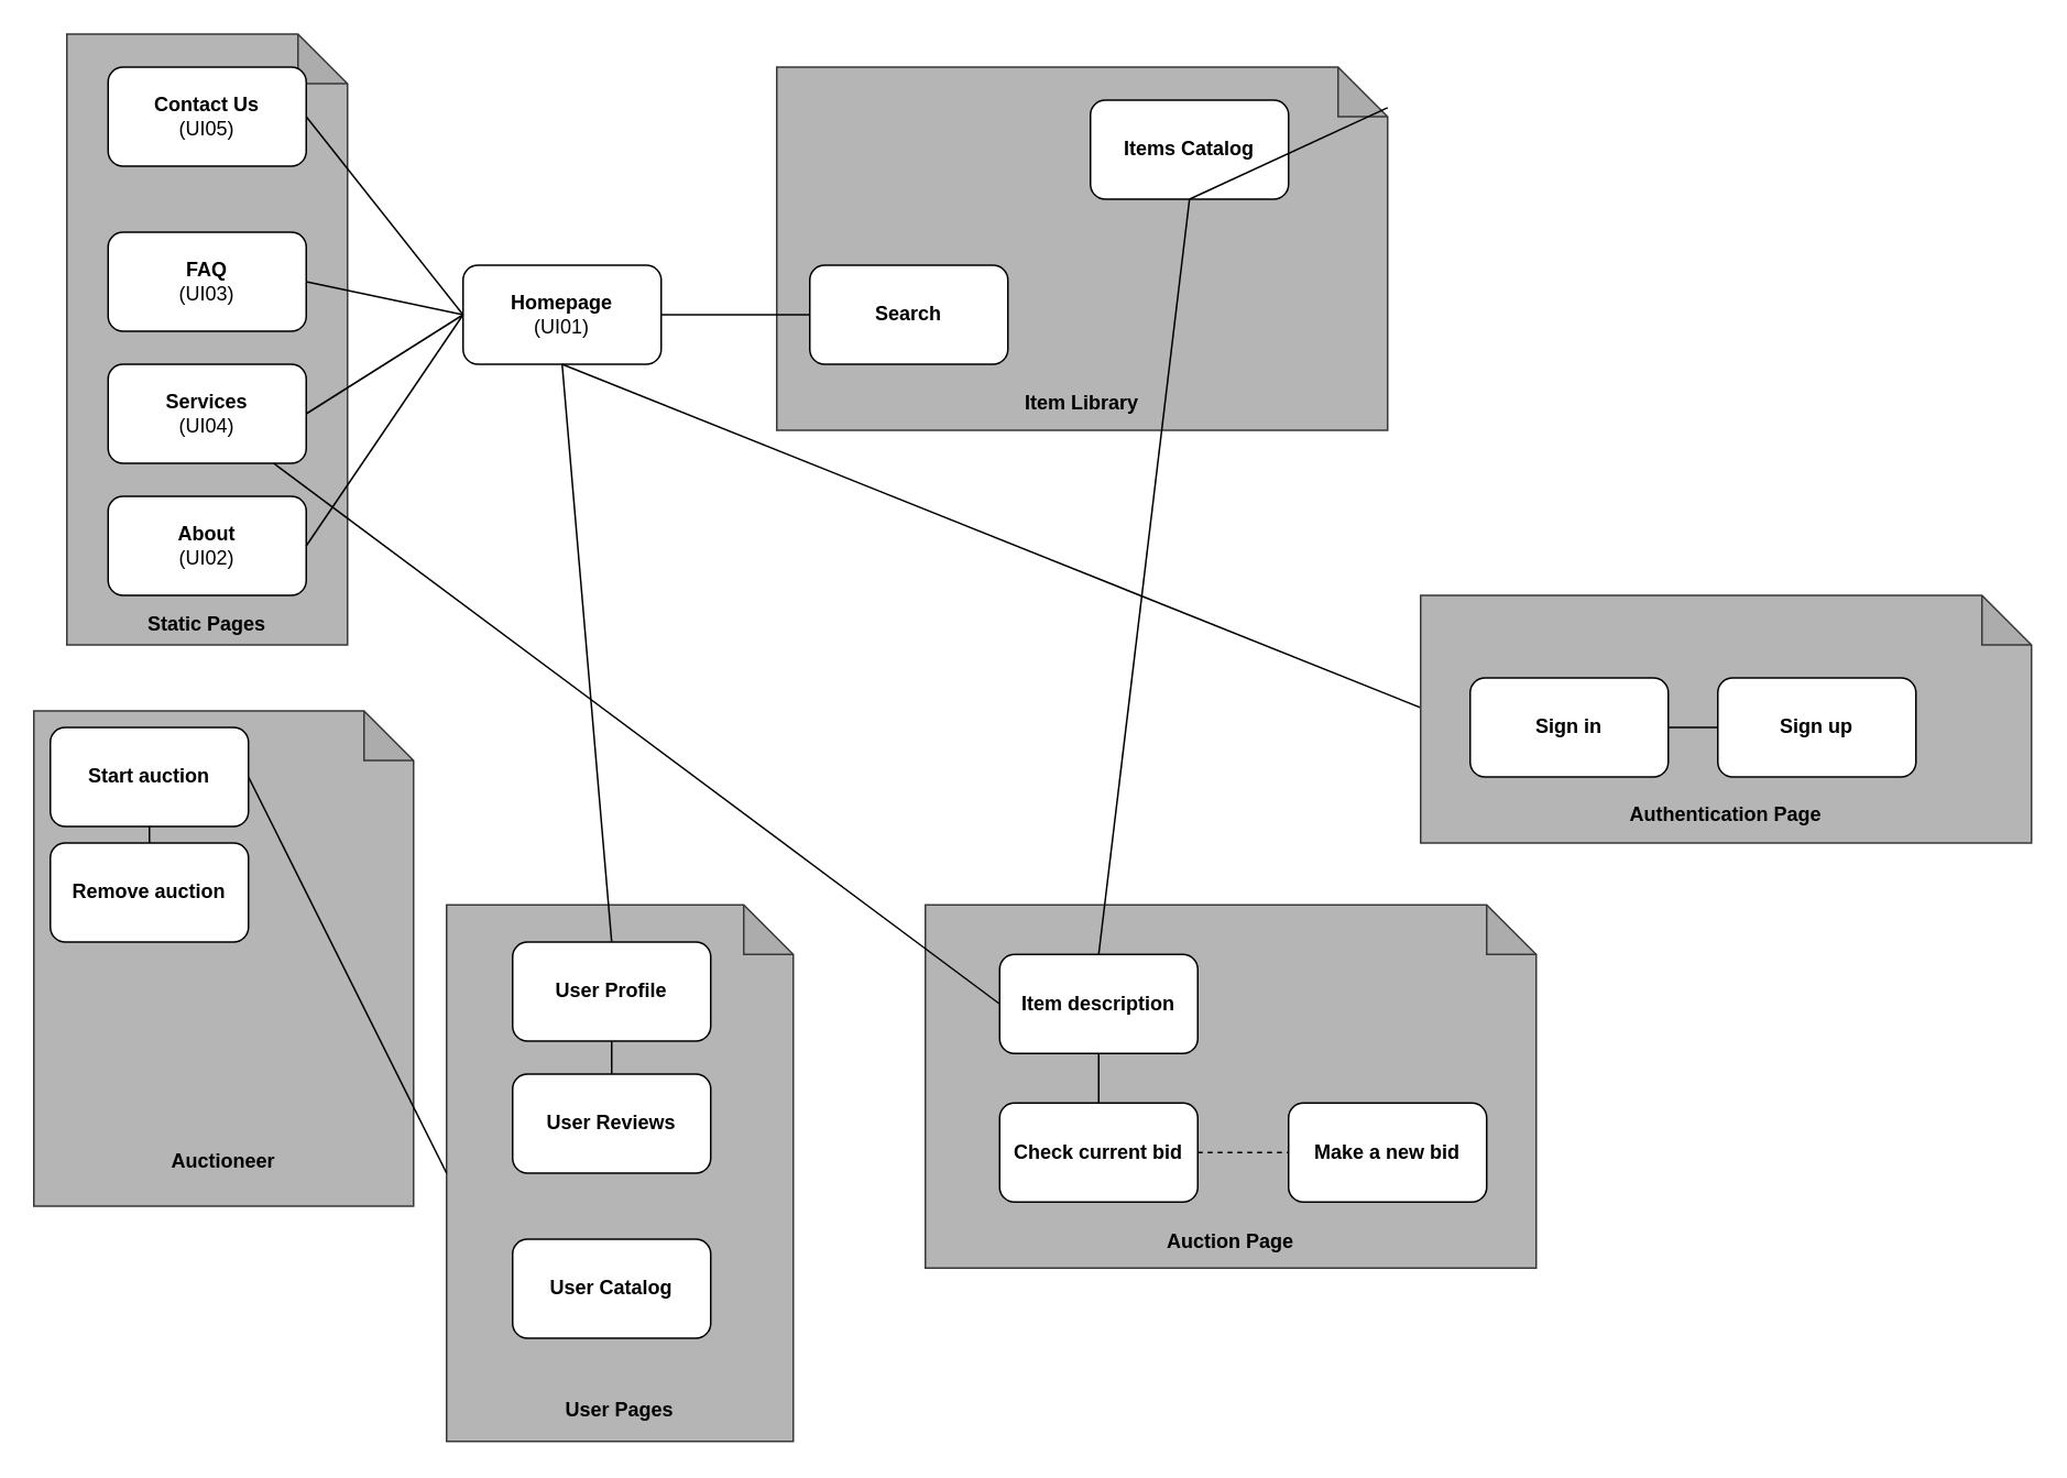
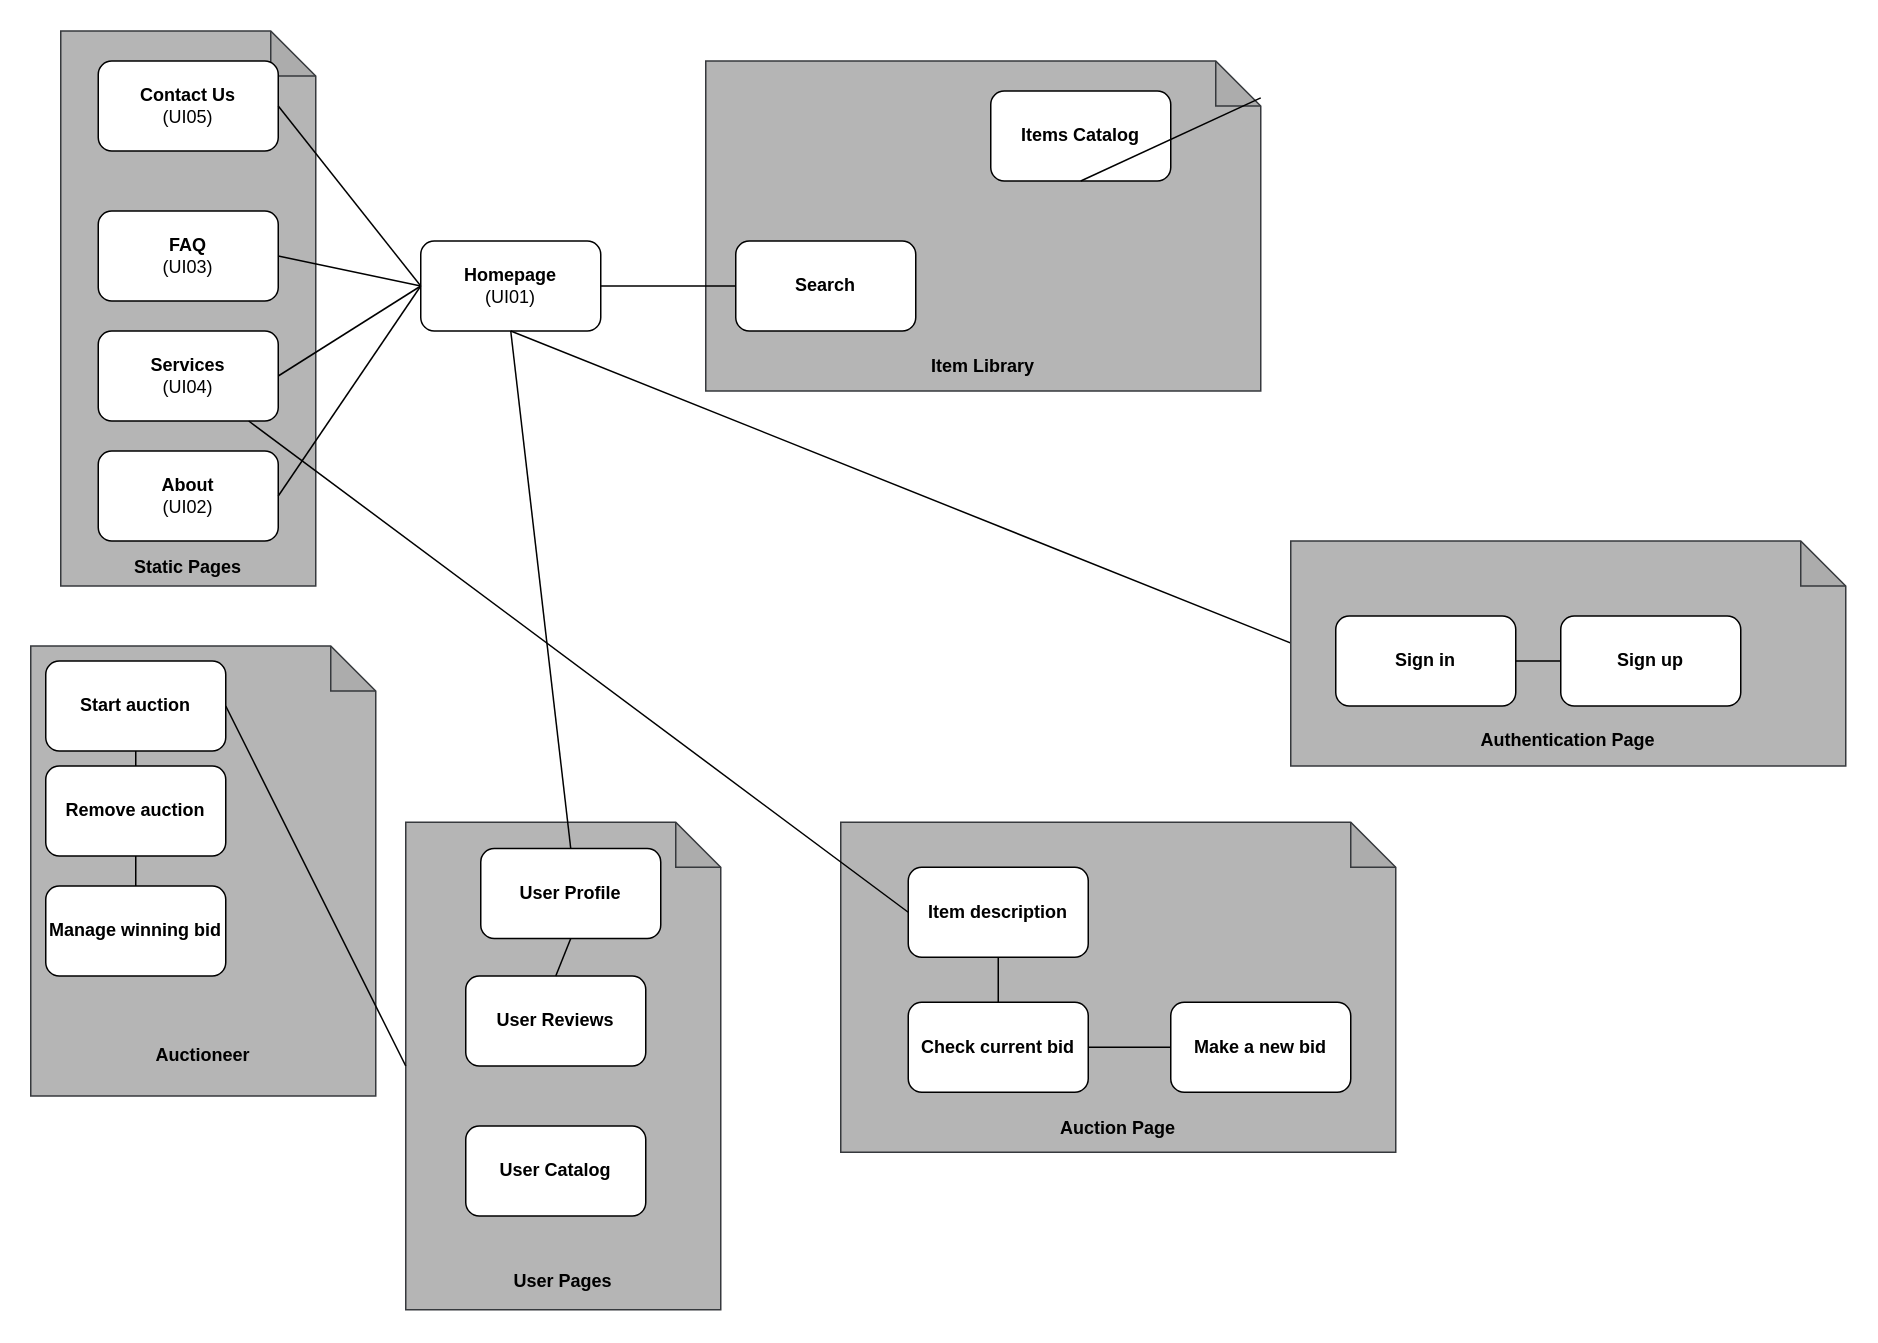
  <mxCell id="0" />
  <mxCell id="1" parent="0" />
  <mxCell id="2" value="&lt;b&gt;&lt;br&gt;&lt;br&gt;&lt;br&gt;&lt;br&gt;&lt;br&gt;&lt;br&gt;&lt;br&gt;&lt;br&gt;&lt;br&gt;&lt;br&gt;&lt;br&gt;&lt;br&gt;&lt;br&gt;&lt;br&gt;&lt;br&gt;&lt;br&gt;&lt;br&gt;&lt;br&gt;&lt;br&gt;&lt;br&gt;&lt;br&gt;&lt;br&gt;&lt;br&gt;&lt;br&gt;Static Pages&lt;/b&gt;" style="shape=note;whiteSpace=wrap;html=1;backgroundOutline=1;darkOpacity=0.05;fillColor=#B5B5B5;strokeColor=#36393d;" parent="1" vertex="1"><mxGeometry x="40" y="20" width="170" height="370" as="geometry" /></mxCell>
  <mxCell id="3" value="&lt;b&gt;Contact Us&lt;/b&gt;&lt;br&gt;(UI05)" style="rounded=1;whiteSpace=wrap;html=1;fillColor=#FFFFFF;" parent="1" vertex="1"><mxGeometry x="65" y="40" width="120" height="60" as="geometry" /></mxCell>
  <mxCell id="4" value="&lt;b&gt;FAQ&lt;/b&gt;&lt;br&gt;(UI03)&lt;b&gt;&lt;br&gt;&lt;/b&gt;" style="rounded=1;whiteSpace=wrap;html=1;fillColor=#FFFFFF;" parent="1" vertex="1"><mxGeometry x="65" y="140" width="120" height="60" as="geometry" /></mxCell>
  <mxCell id="5" value="&lt;b&gt;Services&lt;/b&gt;&lt;br&gt;(UI04)" style="rounded=1;whiteSpace=wrap;html=1;fillColor=#FFFFFF;" parent="1" vertex="1"><mxGeometry x="65" y="220" width="120" height="60" as="geometry" /></mxCell>
  <mxCell id="6" value="&lt;b&gt;About&lt;/b&gt;&lt;br&gt;(UI02)" style="rounded=1;whiteSpace=wrap;html=1;fillColor=#FFFFFF;" parent="1" vertex="1"><mxGeometry x="65" y="300" width="120" height="60" as="geometry" /></mxCell>
  <mxCell id="7" value="&lt;b&gt;Homepage&lt;/b&gt;&lt;br&gt;(UI01)" style="rounded=1;whiteSpace=wrap;html=1;fillColor=#FFFFFF;" parent="1" vertex="1"><mxGeometry x="280" y="160" width="120" height="60" as="geometry" /></mxCell>
  <mxCell id="8" value="&lt;b&gt;&lt;br&gt;&lt;br&gt;&lt;br&gt;&lt;br&gt;&lt;br&gt;&lt;br&gt;&lt;br&gt;&lt;br&gt;&lt;br&gt;&lt;br&gt;&lt;br&gt;&lt;br&gt;&lt;br&gt;&lt;br&gt;&lt;br&gt;&lt;br&gt;&lt;br&gt;&lt;br&gt;&lt;br&gt;&lt;br&gt;User Pages&lt;br&gt;&lt;/b&gt;" style="shape=note;whiteSpace=wrap;html=1;backgroundOutline=1;darkOpacity=0.05;fillColor=#B5B5B5;strokeColor=#36393d;" parent="1" vertex="1"><mxGeometry x="270" y="547.5" width="210" height="325" as="geometry" /></mxCell>
  <mxCell id="9" value="&lt;b&gt;&lt;br&gt;&lt;br&gt;&lt;br&gt;&lt;br&gt;&lt;br&gt;&lt;br&gt;&lt;br&gt;&lt;br&gt;&lt;br&gt;&lt;br&gt;&lt;br&gt;&lt;br&gt;&lt;br&gt;Item Library&lt;br&gt;&lt;/b&gt;" style="shape=note;whiteSpace=wrap;html=1;backgroundOutline=1;darkOpacity=0.05;fillColor=#B5B5B5;strokeColor=#36393d;" parent="1" vertex="1"><mxGeometry x="470" y="40" width="370" height="220" as="geometry" /></mxCell>
  <mxCell id="10" value="&lt;b&gt;Items Catalog&lt;/b&gt;" style="rounded=1;whiteSpace=wrap;html=1;fillColor=#FFFFFF;" parent="1" vertex="1"><mxGeometry x="660" y="60" width="120" height="60" as="geometry" /></mxCell>
  <mxCell id="11" value="&lt;b&gt;Search&lt;/b&gt;" style="rounded=1;whiteSpace=wrap;html=1;fillColor=#FFFFFF;" parent="1" vertex="1"><mxGeometry x="490" y="160" width="120" height="60" as="geometry" /></mxCell>
- <mxCell id="12" value="&lt;b&gt;User Profile&lt;/b&gt;" style="rounded=1;whiteSpace=wrap;html=1;fillColor=#FFFFFF;" parent="1" vertex="1"><mxGeometry x="310" y="570" width="120" height="60" as="geometry" /></mxCell>
+ <mxCell id="12" value="&lt;b&gt;User Profile&lt;/b&gt;" style="rounded=1;whiteSpace=wrap;html=1;fillColor=#FFFFFF;" parent="1" vertex="1"><mxGeometry x="320" y="565" width="120" height="60" as="geometry" /></mxCell>
  <mxCell id="13" value="&lt;b&gt;User Reviews&lt;/b&gt;" style="rounded=1;whiteSpace=wrap;html=1;fillColor=#FFFFFF;" parent="1" vertex="1"><mxGeometry x="310" y="650" width="120" height="60" as="geometry" /></mxCell>
  <mxCell id="14" value="&lt;b&gt;User Catalog&lt;/b&gt;" style="rounded=1;whiteSpace=wrap;html=1;fillColor=#FFFFFF;" parent="1" vertex="1"><mxGeometry x="310" y="750" width="120" height="60" as="geometry" /></mxCell>
  <mxCell id="15" value="" style="endArrow=none;html=1;rounded=1;strokeColor=default;exitX=1;exitY=0.5;exitDx=0;exitDy=0;" parent="1" source="3" edge="1"><mxGeometry width="50" height="50" relative="1" as="geometry"><mxPoint x="230" y="240" as="sourcePoint" /><mxPoint x="280" y="190" as="targetPoint" /></mxGeometry></mxCell>
  <mxCell id="16" value="" style="endArrow=none;html=1;rounded=1;strokeColor=default;exitX=1;exitY=0.5;exitDx=0;exitDy=0;" parent="1" source="4" edge="1"><mxGeometry width="50" height="50" relative="1" as="geometry"><mxPoint x="195" y="100" as="sourcePoint" /><mxPoint x="280" y="190" as="targetPoint" /></mxGeometry></mxCell>
  <mxCell id="17" value="" style="endArrow=none;html=1;rounded=1;strokeColor=default;exitX=1;exitY=0.5;exitDx=0;exitDy=0;entryX=0;entryY=0.5;entryDx=0;entryDy=0;" parent="1" source="5" target="7" edge="1"><mxGeometry width="50" height="50" relative="1" as="geometry"><mxPoint x="195" y="180" as="sourcePoint" /><mxPoint x="290" y="200" as="targetPoint" /></mxGeometry></mxCell>
  <mxCell id="18" value="" style="endArrow=none;html=1;rounded=1;strokeColor=default;exitX=1;exitY=0.5;exitDx=0;exitDy=0;entryX=0;entryY=0.5;entryDx=0;entryDy=0;" parent="1" source="6" target="7" edge="1"><mxGeometry width="50" height="50" relative="1" as="geometry"><mxPoint x="205" y="190" as="sourcePoint" /><mxPoint x="300" y="210" as="targetPoint" /></mxGeometry></mxCell>
  <mxCell id="19" value="" style="endArrow=none;html=1;rounded=1;strokeColor=default;exitX=0.5;exitY=1;exitDx=0;exitDy=0;" parent="1" source="10" target="9" edge="1"><mxGeometry width="50" height="50" relative="1" as="geometry"><mxPoint x="370" y="60" as="sourcePoint" /><mxPoint x="465" y="160" as="targetPoint" /></mxGeometry></mxCell>
  <mxCell id="20" value="" style="endArrow=none;html=1;rounded=1;strokeColor=default;exitX=0;exitY=0.5;exitDx=0;exitDy=0;entryX=1;entryY=0.5;entryDx=0;entryDy=0;" parent="1" source="11" target="7" edge="1"><mxGeometry width="50" height="50" relative="1" as="geometry"><mxPoint x="500" y="100" as="sourcePoint" /><mxPoint x="410" y="200" as="targetPoint" /></mxGeometry></mxCell>
  <mxCell id="21" value="" style="endArrow=none;html=1;rounded=1;strokeColor=default;exitX=0.5;exitY=0;exitDx=0;exitDy=0;entryX=0.5;entryY=1;entryDx=0;entryDy=0;" parent="1" source="12" target="7" edge="1"><mxGeometry width="50" height="50" relative="1" as="geometry"><mxPoint x="687" y="110" as="sourcePoint" /><mxPoint x="630" y="110" as="targetPoint" /></mxGeometry></mxCell>
  <mxCell id="22" value="" style="endArrow=none;html=1;rounded=1;strokeColor=default;exitX=0.5;exitY=0;exitDx=0;exitDy=0;entryX=0.5;entryY=1;entryDx=0;entryDy=0;" parent="1" source="13" target="12" edge="1"><mxGeometry width="50" height="50" relative="1" as="geometry"><mxPoint x="415" y="370" as="sourcePoint" /><mxPoint x="350" y="230" as="targetPoint" /></mxGeometry></mxCell>
  <mxCell id="23" value="&lt;b&gt;&lt;br&gt;&lt;br&gt;&lt;br&gt;&lt;br&gt;&lt;br&gt;&lt;br&gt;&lt;br&gt;&lt;br&gt;&lt;br&gt;&lt;br&gt;&lt;br&gt;&lt;br&gt;&lt;br&gt;&lt;br&gt;&lt;br&gt;&lt;br&gt;&lt;br&gt;Auctioneer&lt;br&gt;&lt;/b&gt;" style="shape=note;whiteSpace=wrap;html=1;backgroundOutline=1;darkOpacity=0.05;fillColor=#B5B5B5;strokeColor=#36393d;" vertex="1" parent="1"><mxGeometry x="20" y="430" width="230" height="300" as="geometry" /></mxCell>
  <mxCell id="24" value="&lt;b&gt;Start auction&lt;/b&gt;" style="rounded=1;whiteSpace=wrap;html=1;fillColor=#FFFFFF;" vertex="1" parent="1"><mxGeometry x="30" y="440" width="120" height="60" as="geometry" /></mxCell>
  <mxCell id="25" value="&lt;b&gt;Remove auction&lt;/b&gt;" style="rounded=1;whiteSpace=wrap;html=1;fillColor=#FFFFFF;" vertex="1" parent="1"><mxGeometry x="30" y="510" width="120" height="60" as="geometry" /></mxCell>
+ <mxCell id="26" value="&lt;b&gt;Manage winning bid&lt;/b&gt;" style="rounded=1;whiteSpace=wrap;html=1;fillColor=#FFFFFF;" vertex="1" parent="1"><mxGeometry x="30" y="590" width="120" height="60" as="geometry" /></mxCell>
  <mxCell id="27" value="" style="endArrow=none;html=1;rounded=1;strokeColor=default;exitX=1;exitY=0.5;exitDx=0;exitDy=0;entryX=0;entryY=0.5;entryDx=0;entryDy=0;entryPerimeter=0;" edge="1" parent="1" source="24" target="8"><mxGeometry width="50" height="50" relative="1" as="geometry"><mxPoint x="195" y="340" as="sourcePoint" /><mxPoint x="290" y="200" as="targetPoint" /></mxGeometry></mxCell>
  <mxCell id="28" value="" style="endArrow=none;html=1;rounded=1;strokeColor=default;exitX=0.5;exitY=1;exitDx=0;exitDy=0;entryX=0.5;entryY=0;entryDx=0;entryDy=0;" edge="1" parent="1" source="24" target="25"><mxGeometry width="50" height="50" relative="1" as="geometry"><mxPoint x="160" y="480" as="sourcePoint" /><mxPoint x="310" y="497.5" as="targetPoint" /></mxGeometry></mxCell>
+ <mxCell id="29" value="" style="endArrow=none;html=1;rounded=1;strokeColor=default;exitX=0.5;exitY=1;exitDx=0;exitDy=0;entryX=0.5;entryY=0;entryDx=0;entryDy=0;" edge="1" parent="1" source="25" target="26"><mxGeometry width="50" height="50" relative="1" as="geometry"><mxPoint x="170" y="490" as="sourcePoint" /><mxPoint x="320" y="507.5" as="targetPoint" /></mxGeometry></mxCell>
  <mxCell id="30" value="" style="endArrow=none;html=1;rounded=1;strokeColor=default;exitX=0;exitY=0.5;exitDx=0;exitDy=0;" edge="1" parent="1" source="38"><mxGeometry width="50" height="50" relative="1" as="geometry"><mxPoint x="640" y="650" as="sourcePoint" /><mxPoint x="340" y="220" as="targetPoint" /></mxGeometry></mxCell>
  <mxCell id="31" value="&lt;b&gt;&lt;br&gt;&lt;br&gt;&lt;br&gt;&lt;br&gt;&lt;br&gt;&lt;br&gt;&lt;br&gt;&lt;br&gt;&lt;br&gt;&lt;br&gt;&lt;br&gt;&lt;br&gt;&lt;br&gt;Auction Page&lt;br&gt;&lt;/b&gt;" style="shape=note;whiteSpace=wrap;html=1;backgroundOutline=1;darkOpacity=0.05;fillColor=#B5B5B5;strokeColor=#36393d;" vertex="1" parent="1"><mxGeometry x="560" y="547.5" width="370" height="220" as="geometry" /></mxCell>
  <mxCell id="32" value="&lt;b&gt;Check current bid&lt;/b&gt;" style="rounded=1;whiteSpace=wrap;html=1;fillColor=#FFFFFF;" vertex="1" parent="1"><mxGeometry x="605" y="667.5" width="120" height="60" as="geometry" /></mxCell>
  <mxCell id="33" value="&lt;b&gt;Make a new bid&lt;/b&gt;" style="rounded=1;whiteSpace=wrap;html=1;fillColor=#FFFFFF;" vertex="1" parent="1"><mxGeometry x="780" y="667.5" width="120" height="60" as="geometry" /></mxCell>
- <mxCell id="34" value="" style="endArrow=none;html=1;rounded=1;strokeColor=default;exitX=1;exitY=0.5;exitDx=0;exitDy=0;entryX=0;entryY=0.5;entryDx=0;entryDy=0;dashed=1;" edge="1" parent="1" source="32" target="33"><mxGeometry width="50" height="50" relative="1" as="geometry"><mxPoint x="485" y="797.5" as="sourcePoint" /><mxPoint x="615" y="667.5" as="targetPoint" /></mxGeometry></mxCell>
+ <mxCell id="34" value="" style="endArrow=none;html=1;rounded=1;strokeColor=default;exitX=1;exitY=0.5;exitDx=0;exitDy=0;entryX=0;entryY=0.5;entryDx=0;entryDy=0;" edge="1" parent="1" source="32" target="33"><mxGeometry width="50" height="50" relative="1" as="geometry"><mxPoint x="485" y="797.5" as="sourcePoint" /><mxPoint x="615" y="667.5" as="targetPoint" /></mxGeometry></mxCell>
  <mxCell id="35" value="&lt;b&gt;Item description&lt;/b&gt;" style="rounded=1;whiteSpace=wrap;html=1;fillColor=#FFFFFF;" vertex="1" parent="1"><mxGeometry x="605" y="577.5" width="120" height="60" as="geometry" /></mxCell>
  <mxCell id="36" value="" style="endArrow=none;html=1;rounded=1;strokeColor=default;exitX=0.5;exitY=0;exitDx=0;exitDy=0;entryX=0.5;entryY=1;entryDx=0;entryDy=0;" edge="1" parent="1" source="32" target="35"><mxGeometry width="50" height="50" relative="1" as="geometry"><mxPoint x="450" y="997.5" as="sourcePoint" /><mxPoint x="615" y="617.5" as="targetPoint" /></mxGeometry></mxCell>
  <mxCell id="37" value="&lt;b&gt;&lt;br&gt;&lt;br&gt;&lt;br&gt;&lt;br&gt;&lt;br&gt;&lt;br&gt;&lt;br&gt;&lt;br&gt;Authentication Page&lt;br&gt;&lt;/b&gt;" style="shape=note;whiteSpace=wrap;html=1;backgroundOutline=1;darkOpacity=0.05;fillColor=#B5B5B5;strokeColor=#36393d;" vertex="1" parent="1"><mxGeometry x="860" y="360" width="370" height="150" as="geometry" /></mxCell>
  <mxCell id="38" value="&lt;b&gt;Sign in&lt;/b&gt;" style="rounded=1;whiteSpace=wrap;html=1;fillColor=#FFFFFF;" vertex="1" parent="1"><mxGeometry x="890" y="410" width="120" height="60" as="geometry" /></mxCell>
  <mxCell id="39" value="&lt;b&gt;Sign up&lt;/b&gt;" style="rounded=1;whiteSpace=wrap;html=1;fillColor=#FFFFFF;" vertex="1" parent="1"><mxGeometry x="1040" y="410" width="120" height="60" as="geometry" /></mxCell>
  <mxCell id="40" value="" style="endArrow=none;html=1;rounded=1;strokeColor=default;exitX=0;exitY=0.5;exitDx=0;exitDy=0;entryX=1;entryY=0.5;entryDx=0;entryDy=0;" edge="1" parent="1" source="39" target="38"><mxGeometry width="50" height="50" relative="1" as="geometry"><mxPoint x="960" y="420" as="sourcePoint" /><mxPoint x="660" y="-10" as="targetPoint" /></mxGeometry></mxCell>
  <mxCell id="41" value="" style="endArrow=none;html=1;rounded=1;strokeColor=default;exitX=0;exitY=0.5;exitDx=0;exitDy=0;" edge="1" parent="1" source="35" target="5"><mxGeometry width="50" height="50" relative="1" as="geometry"><mxPoint x="380" y="580" as="sourcePoint" /><mxPoint x="350" y="230" as="targetPoint" /></mxGeometry></mxCell>
- <mxCell id="42" value="" style="endArrow=none;html=1;rounded=1;strokeColor=default;entryX=0.5;entryY=1;entryDx=0;entryDy=0;exitX=0.5;exitY=0;exitDx=0;exitDy=0;" edge="1" parent="1" source="35" target="10"><mxGeometry width="50" height="50" relative="1" as="geometry"><mxPoint x="700" y="410" as="sourcePoint" /><mxPoint x="560" y="170" as="targetPoint" /></mxGeometry></mxCell>
